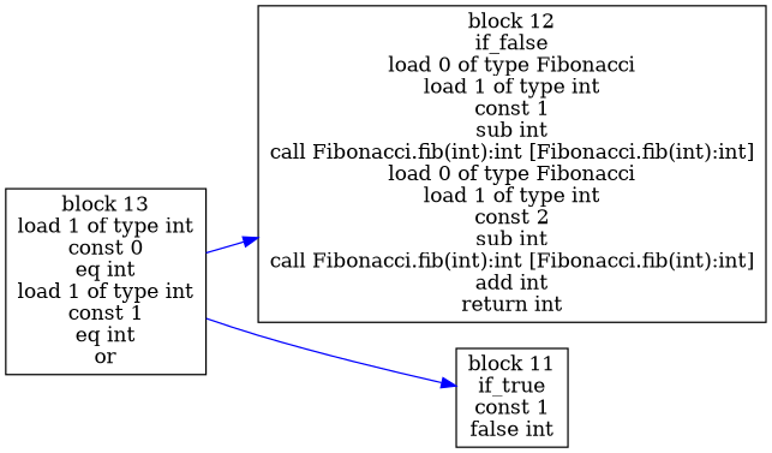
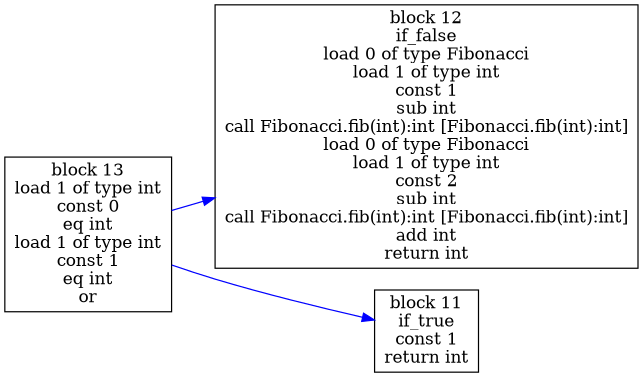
  digraph {
    rankdir=LR
    node [shape=box]
    edge [color=blue fontsize=8]
    n1 [label="block 13\nload 1 of type int\nconst 0\neq int\nload 1 of type int\nconst 1\neq int\nor"]
    n2 [label="block 12\nif_false\nload 0 of type Fibonacci\nload 1 of type int\nconst 1\nsub int\ncall Fibonacci.fib(int):int [Fibonacci.fib(int):int]\nload 0 of type Fibonacci\nload 1 of type int\nconst 2\nsub int\ncall Fibonacci.fib(int):int [Fibonacci.fib(int):int]\nadd int\nreturn int"]
-   n3 [label="block 11\nif_true\nconst 1\nfalse int"]
+   n3 [label="block 11\nif_true\nconst 1\nreturn int"]
    n1 -> n2
    n1 -> n3
  }
